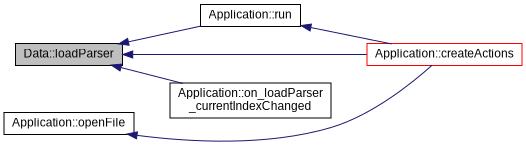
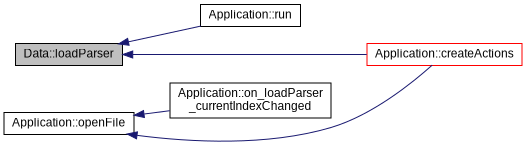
  digraph {
    fontname="Liberation Sans"
    rankdir=LR
    node [color=black fillcolor=white fontname="Liberation Sans" fontsize=12 shape=record style=filled]
    edge [color=midnightblue dir=back fontname="Liberation Sans" fontsize=12 labelfontname=Helvetica labelfontsize=12 style=solid]
    n1 [fillcolor=grey75 fontcolor=black height=0.2 label="Data::loadParser" width=0.4]
    n2 [height=0.2 label="Application::on_loadParser\l_currentIndexChanged" width=0.4]
    n3 [height=0.2 label="Application::run" width=0.4]
    n4 [color=red height=0.2 label="Application::createActions" width=0.4]
    n5 [height=0.2 label="Application::openFile" width=0.4]
-   n1 -> n2
+   n5 -> n2
    n1 -> n3
    n1 -> n4
-   n3 -> n4
    n5 -> n4
  }
